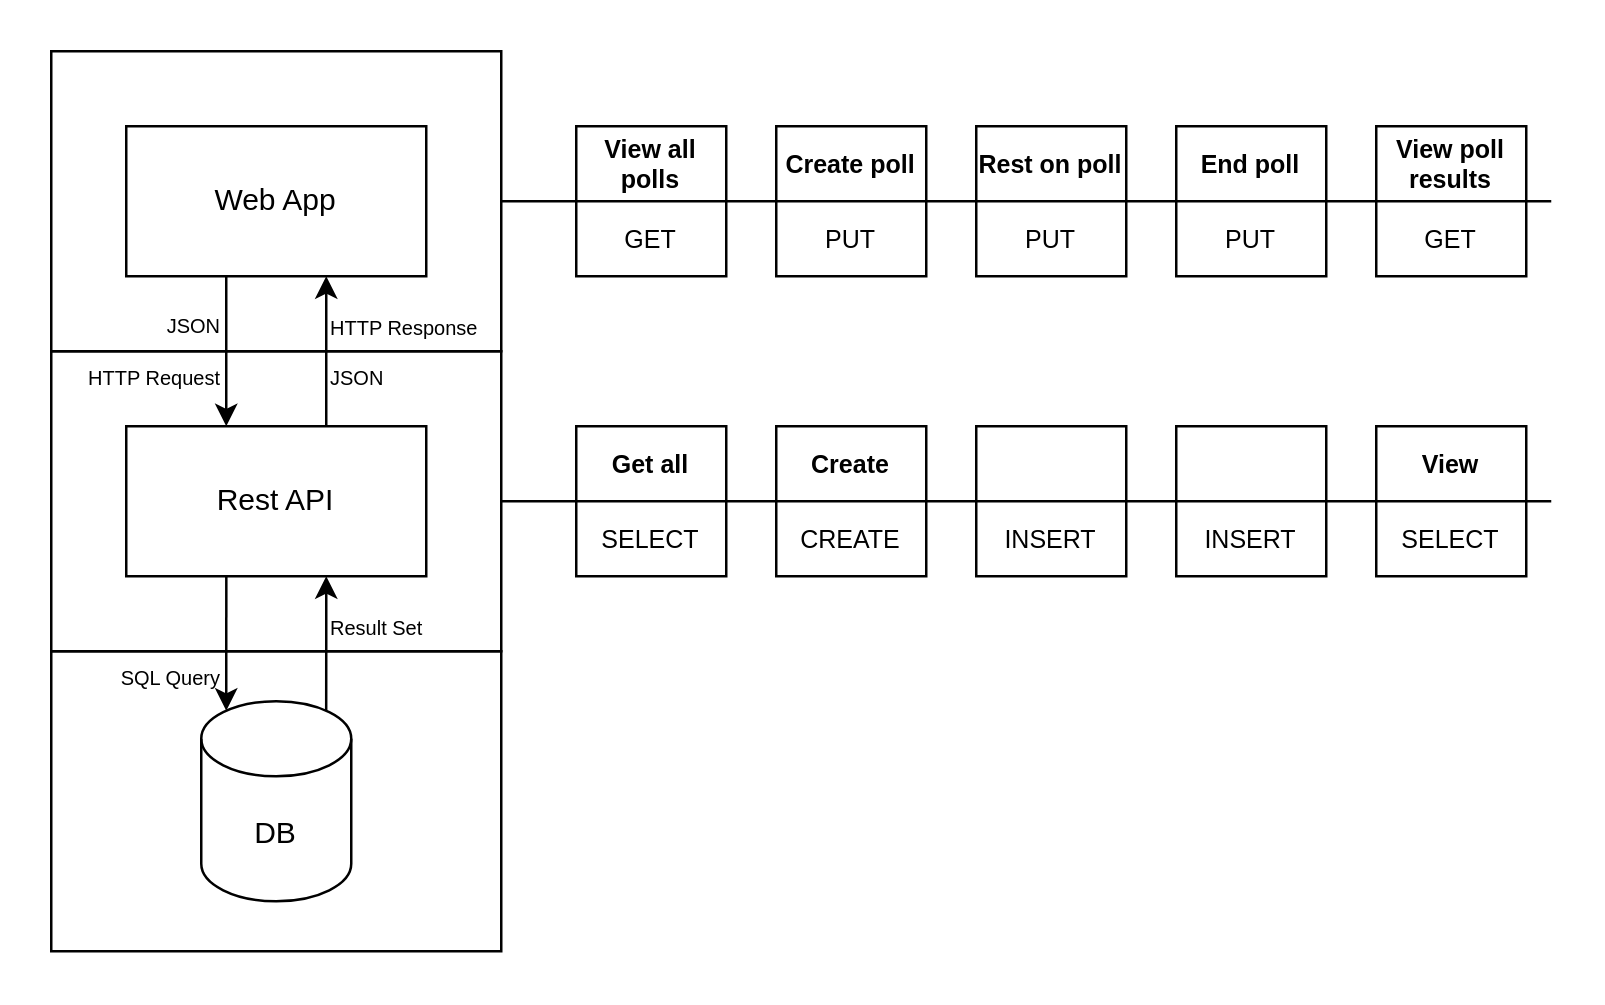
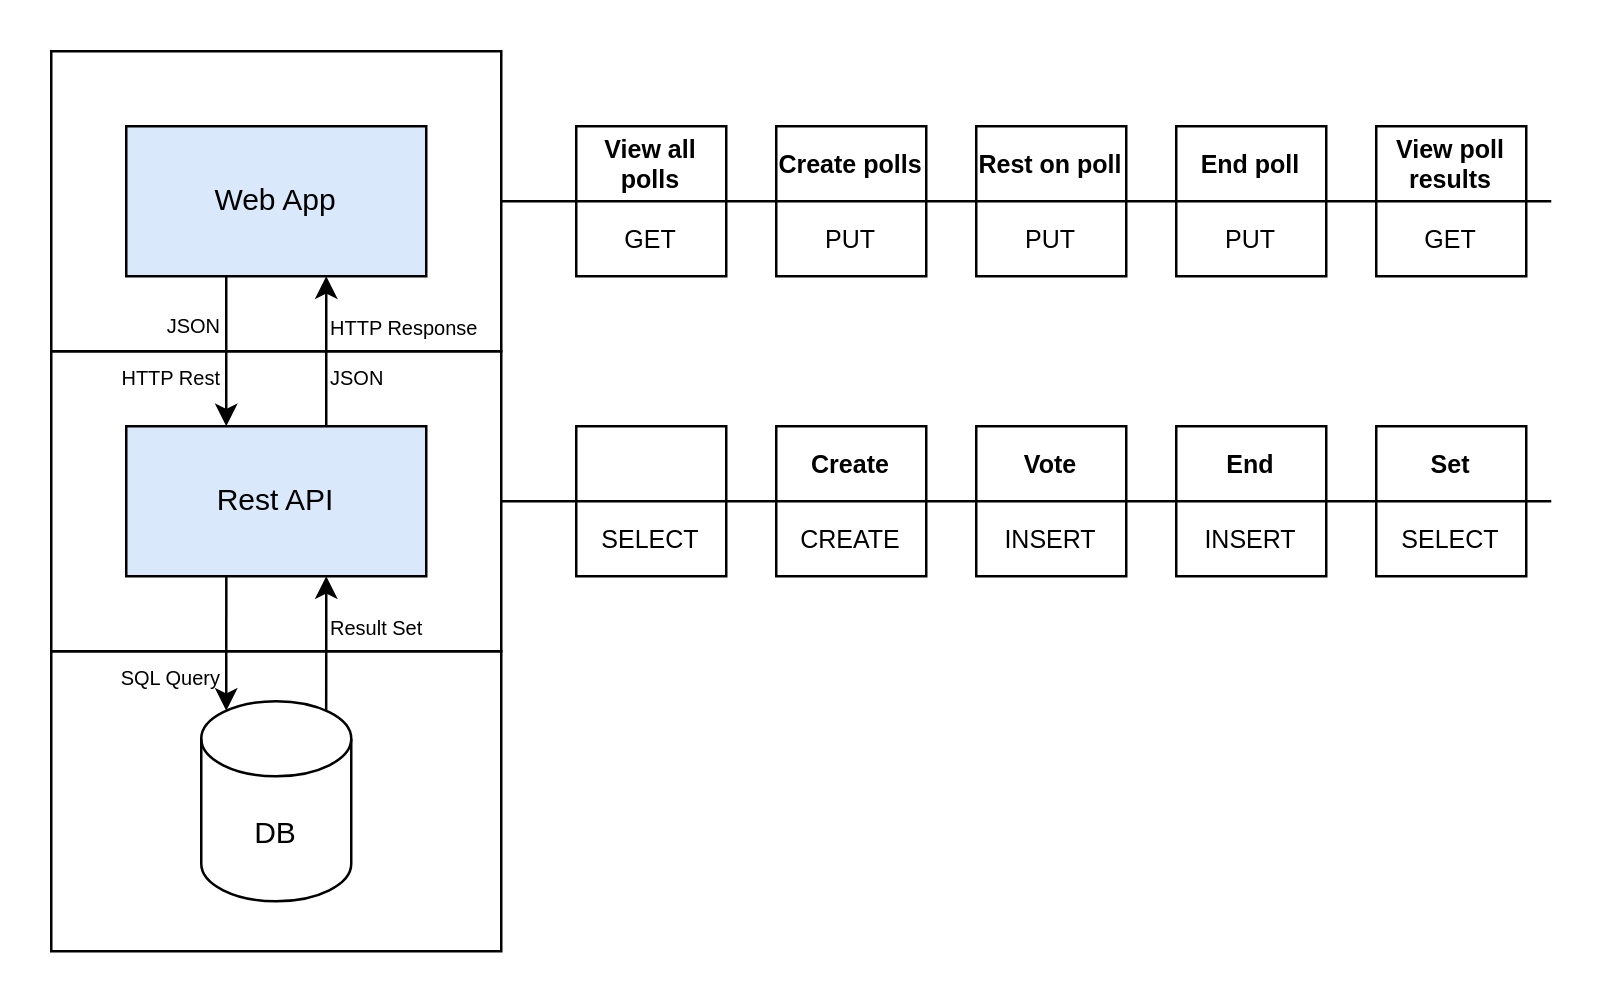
  <mxCell id="0" />
  <mxCell id="1" parent="0" />
  <mxCell id="2" value="" style="rounded=0;whiteSpace=wrap;html=1;fontSize=8;align=left;fillColor=none;" parent="1" vertex="1"><mxGeometry x="230" y="170" width="60" height="60" as="geometry" /></mxCell>
  <mxCell id="3" value="" style="rounded=0;whiteSpace=wrap;html=1;fillColor=none;" parent="1" vertex="1"><mxGeometry x="20" y="260" width="180" height="120" as="geometry" /></mxCell>
  <mxCell id="4" value="" style="rounded=0;whiteSpace=wrap;html=1;fillColor=none;" parent="1" vertex="1"><mxGeometry x="20" y="140" width="180" height="120" as="geometry" /></mxCell>
  <mxCell id="5" value="" style="rounded=0;whiteSpace=wrap;html=1;fillColor=none;" parent="1" vertex="1"><mxGeometry x="20" y="20" width="180" height="120" as="geometry" /></mxCell>
  <mxCell id="6" style="edgeStyle=orthogonalEdgeStyle;rounded=0;orthogonalLoop=1;jettySize=auto;html=1;exitX=0.25;exitY=1;exitDx=0;exitDy=0;entryX=0.25;entryY=0;entryDx=0;entryDy=0;" parent="1" edge="1"><mxGeometry relative="1" as="geometry"><mxPoint x="90" y="110" as="sourcePoint" /><mxPoint x="90" y="170" as="targetPoint" /></mxGeometry></mxCell>
- <mxCell id="7" value="Web App" style="rounded=0;whiteSpace=wrap;html=1;" parent="1" vertex="1"><mxGeometry x="50" y="50" width="120" height="60" as="geometry" /></mxCell>
+ <mxCell id="7" value="Web App" style="rounded=0;whiteSpace=wrap;html=1;fillColor=#dae8fc;" parent="1" vertex="1"><mxGeometry x="50" y="50" width="120" height="60" as="geometry" /></mxCell>
  <mxCell id="8" style="edgeStyle=orthogonalEdgeStyle;rounded=0;orthogonalLoop=1;jettySize=auto;html=1;exitX=0.75;exitY=0;exitDx=0;exitDy=0;entryX=0.75;entryY=1;entryDx=0;entryDy=0;" parent="1" edge="1"><mxGeometry relative="1" as="geometry"><mxPoint x="130" y="170" as="sourcePoint" /><mxPoint x="130" y="110" as="targetPoint" /></mxGeometry></mxCell>
- <mxCell id="9" value="Rest API" style="rounded=0;whiteSpace=wrap;html=1;" parent="1" vertex="1"><mxGeometry x="50" y="170" width="120" height="60" as="geometry" /></mxCell>
+ <mxCell id="9" value="Rest API" style="rounded=0;whiteSpace=wrap;html=1;fillColor=#dae8fc;" parent="1" vertex="1"><mxGeometry x="50" y="170" width="120" height="60" as="geometry" /></mxCell>
  <mxCell id="10" value="DB" style="shape=cylinder3;whiteSpace=wrap;html=1;boundedLbl=1;backgroundOutline=1;size=15;" parent="1" vertex="1"><mxGeometry x="80" y="280" width="60" height="80" as="geometry" /></mxCell>
  <mxCell id="11" style="edgeStyle=orthogonalEdgeStyle;rounded=0;orthogonalLoop=1;jettySize=auto;html=1;entryX=0.75;entryY=1;entryDx=0;entryDy=0;exitX=0.833;exitY=0.048;exitDx=0;exitDy=0;exitPerimeter=0;" parent="1" source="10" edge="1"><mxGeometry relative="1" as="geometry"><mxPoint x="130" y="280" as="sourcePoint" /><mxPoint x="130" y="230" as="targetPoint" /></mxGeometry></mxCell>
  <mxCell id="12" style="edgeStyle=orthogonalEdgeStyle;rounded=0;orthogonalLoop=1;jettySize=auto;html=1;entryX=0.75;entryY=1;entryDx=0;entryDy=0;exitX=0.833;exitY=0.048;exitDx=0;exitDy=0;exitPerimeter=0;startArrow=classic;startFill=1;endArrow=none;endFill=0;" parent="1" edge="1"><mxGeometry relative="1" as="geometry"><mxPoint x="90" y="283.84" as="sourcePoint" /><mxPoint x="90.02" y="230" as="targetPoint" /></mxGeometry></mxCell>
  <mxCell id="13" value="JSON" style="text;html=1;strokeColor=none;fillColor=none;align=right;verticalAlign=middle;whiteSpace=wrap;rounded=0;fontSize=8;" parent="1" vertex="1"><mxGeometry x="20" y="120" width="70" height="20" as="geometry" /></mxCell>
- <mxCell id="14" value="&lt;font style=&quot;font-size: 8px&quot;&gt;HTTP Request&lt;/font&gt;" style="text;html=1;strokeColor=none;fillColor=none;align=right;verticalAlign=middle;whiteSpace=wrap;rounded=0;" parent="1" vertex="1"><mxGeometry x="20" y="140" width="70" height="20" as="geometry" /></mxCell>
+ <mxCell id="14" value="&lt;font style=&quot;font-size: 8px&quot;&gt;HTTP Rest&lt;/font&gt;" style="text;html=1;strokeColor=none;fillColor=none;align=right;verticalAlign=middle;whiteSpace=wrap;rounded=0;" parent="1" vertex="1"><mxGeometry x="20" y="140" width="70" height="20" as="geometry" /></mxCell>
  <mxCell id="15" value="&lt;font style=&quot;font-size: 8px&quot;&gt;HTTP Response&lt;/font&gt;" style="text;html=1;strokeColor=none;fillColor=none;align=left;verticalAlign=middle;whiteSpace=wrap;rounded=0;" parent="1" vertex="1"><mxGeometry x="130" y="120" width="70" height="20" as="geometry" /></mxCell>
  <mxCell id="16" value="&lt;font style=&quot;font-size: 8px&quot;&gt;JSON&lt;/font&gt;" style="text;html=1;strokeColor=none;fillColor=none;align=left;verticalAlign=middle;whiteSpace=wrap;rounded=0;" parent="1" vertex="1"><mxGeometry x="130" y="140" width="70" height="20" as="geometry" /></mxCell>
  <mxCell id="17" value="&lt;font style=&quot;font-size: 8px&quot;&gt;Result Set&lt;/font&gt;" style="text;html=1;strokeColor=none;fillColor=none;align=left;verticalAlign=middle;whiteSpace=wrap;rounded=0;" parent="1" vertex="1"><mxGeometry x="130" y="240" width="70" height="20" as="geometry" /></mxCell>
  <mxCell id="18" value="&lt;font style=&quot;font-size: 8px&quot;&gt;SQL Query&lt;/font&gt;" style="text;html=1;strokeColor=none;fillColor=none;align=right;verticalAlign=middle;whiteSpace=wrap;rounded=0;" parent="1" vertex="1"><mxGeometry x="20" y="260" width="70" height="20" as="geometry" /></mxCell>
  <mxCell id="19" value="" style="group" parent="1" vertex="1" connectable="0"><mxGeometry x="230" y="50" width="60" height="60" as="geometry" /></mxCell>
  <mxCell id="20" value="" style="rounded=0;whiteSpace=wrap;html=1;fontSize=8;align=left;fillColor=none;" parent="19" vertex="1"><mxGeometry width="60" height="60" as="geometry" /></mxCell>
  <mxCell id="21" value="&lt;b&gt;View all polls&lt;/b&gt;" style="text;html=1;strokeColor=none;fillColor=none;align=center;verticalAlign=middle;whiteSpace=wrap;rounded=0;fontSize=10;" parent="19" vertex="1"><mxGeometry width="60" height="30" as="geometry" /></mxCell>
  <mxCell id="22" value="GET" style="text;html=1;strokeColor=none;fillColor=none;align=center;verticalAlign=middle;whiteSpace=wrap;rounded=0;fontSize=10;" parent="19" vertex="1"><mxGeometry y="30" width="60" height="30" as="geometry" /></mxCell>
  <mxCell id="23" value="" style="group" parent="1" vertex="1" connectable="0"><mxGeometry x="310" y="50" width="60" height="60" as="geometry" /></mxCell>
  <mxCell id="24" value="" style="rounded=0;whiteSpace=wrap;html=1;fontSize=8;align=left;fillColor=none;" parent="23" vertex="1"><mxGeometry width="60" height="60" as="geometry" /></mxCell>
- <mxCell id="25" value="&lt;b&gt;Create poll&lt;/b&gt;" style="text;html=1;strokeColor=none;fillColor=none;align=center;verticalAlign=middle;whiteSpace=wrap;rounded=0;fontSize=10;" parent="23" vertex="1"><mxGeometry width="60" height="30" as="geometry" /></mxCell>
+ <mxCell id="25" value="&lt;b&gt;Create polls&lt;/b&gt;" style="text;html=1;strokeColor=none;fillColor=none;align=center;verticalAlign=middle;whiteSpace=wrap;rounded=0;fontSize=10;" parent="23" vertex="1"><mxGeometry width="60" height="30" as="geometry" /></mxCell>
  <mxCell id="26" value="PUT" style="text;html=1;strokeColor=none;fillColor=none;align=center;verticalAlign=middle;whiteSpace=wrap;rounded=0;fontSize=10;" parent="23" vertex="1"><mxGeometry y="30" width="60" height="30" as="geometry" /></mxCell>
  <mxCell id="27" value="" style="group" parent="1" vertex="1" connectable="0"><mxGeometry x="390" y="50" width="60" height="60" as="geometry" /></mxCell>
  <mxCell id="28" value="" style="rounded=0;whiteSpace=wrap;html=1;fontSize=8;align=left;fillColor=none;" parent="27" vertex="1"><mxGeometry width="60" height="60" as="geometry" /></mxCell>
  <mxCell id="29" value="PUT" style="text;html=1;strokeColor=none;fillColor=none;align=center;verticalAlign=middle;whiteSpace=wrap;rounded=0;fontSize=10;" parent="27" vertex="1"><mxGeometry y="30" width="60" height="30" as="geometry" /></mxCell>
  <mxCell id="30" value="&lt;b&gt;Rest on poll&lt;/b&gt;" style="text;html=1;strokeColor=none;fillColor=none;align=center;verticalAlign=middle;whiteSpace=wrap;rounded=0;fontSize=10;" parent="27" vertex="1"><mxGeometry width="60" height="30" as="geometry" /></mxCell>
  <mxCell id="31" value="" style="group" parent="1" vertex="1" connectable="0"><mxGeometry x="310" y="170" width="60" height="90" as="geometry" /></mxCell>
  <mxCell id="32" value="" style="rounded=0;whiteSpace=wrap;html=1;fontSize=8;align=left;fillColor=none;" parent="31" vertex="1"><mxGeometry width="60" height="60" as="geometry" /></mxCell>
  <mxCell id="33" value="&lt;b&gt;Create&lt;/b&gt;" style="text;html=1;strokeColor=none;fillColor=none;align=center;verticalAlign=middle;whiteSpace=wrap;rounded=0;fontSize=10;" parent="31" vertex="1"><mxGeometry width="60" height="30" as="geometry" /></mxCell>
  <mxCell id="34" value="CREATE" style="text;html=1;strokeColor=none;fillColor=none;align=center;verticalAlign=middle;whiteSpace=wrap;rounded=0;fontSize=10;" parent="31" vertex="1"><mxGeometry y="30" width="60" height="30" as="geometry" /></mxCell>
  <mxCell id="35" value="" style="rounded=0;whiteSpace=wrap;html=1;fontSize=8;align=left;fillColor=none;" parent="1" vertex="1"><mxGeometry x="550" y="170" width="60" height="60" as="geometry" /></mxCell>
- <mxCell id="36" value="&lt;b&gt;Get all&lt;br&gt;&lt;/b&gt;" style="text;html=1;strokeColor=none;fillColor=none;align=center;verticalAlign=middle;whiteSpace=wrap;rounded=0;fontSize=10;" parent="1" vertex="1"><mxGeometry x="230" y="170" width="60" height="30" as="geometry" /></mxCell>
  <mxCell id="37" value="SELECT" style="text;html=1;strokeColor=none;fillColor=none;align=center;verticalAlign=middle;whiteSpace=wrap;rounded=0;fontSize=10;" parent="1" vertex="1"><mxGeometry x="230" y="200" width="60" height="30" as="geometry" /></mxCell>
- <mxCell id="38" value="&lt;b&gt;View&lt;/b&gt;" style="text;html=1;strokeColor=none;fillColor=none;align=center;verticalAlign=middle;whiteSpace=wrap;rounded=0;fontSize=10;" parent="1" vertex="1"><mxGeometry x="550" y="170" width="60" height="30" as="geometry" /></mxCell>
+ <mxCell id="38" value="&lt;b&gt;Set&lt;/b&gt;" style="text;html=1;strokeColor=none;fillColor=none;align=center;verticalAlign=middle;whiteSpace=wrap;rounded=0;fontSize=10;" parent="1" vertex="1"><mxGeometry x="550" y="170" width="60" height="30" as="geometry" /></mxCell>
  <mxCell id="39" value="SELECT" style="text;html=1;strokeColor=none;fillColor=none;align=center;verticalAlign=middle;whiteSpace=wrap;rounded=0;fontSize=10;" parent="1" vertex="1"><mxGeometry x="550" y="200" width="60" height="30" as="geometry" /></mxCell>
  <mxCell id="40" value="" style="endArrow=none;html=1;exitX=1;exitY=0.5;exitDx=0;exitDy=0;" parent="1" source="5" edge="1"><mxGeometry width="50" height="50" relative="1" as="geometry"><mxPoint x="370" y="340" as="sourcePoint" /><mxPoint x="620" y="80" as="targetPoint" /></mxGeometry></mxCell>
  <mxCell id="41" value="" style="endArrow=none;html=1;exitX=1;exitY=0.5;exitDx=0;exitDy=0;" parent="1" source="4" edge="1"><mxGeometry width="50" height="50" relative="1" as="geometry"><mxPoint x="410" y="200" as="sourcePoint" /><mxPoint x="620" y="200" as="targetPoint" /></mxGeometry></mxCell>
  <mxCell id="42" value="" style="group" vertex="1" connectable="0" parent="1"><mxGeometry x="470" y="50" width="60" height="60" as="geometry" /></mxCell>
  <mxCell id="43" value="" style="rounded=0;whiteSpace=wrap;html=1;fontSize=8;align=left;fillColor=none;" vertex="1" parent="42"><mxGeometry width="60" height="60" as="geometry" /></mxCell>
  <mxCell id="44" value="PUT" style="text;html=1;strokeColor=none;fillColor=none;align=center;verticalAlign=middle;whiteSpace=wrap;rounded=0;fontSize=10;" vertex="1" parent="42"><mxGeometry y="30" width="60" height="30" as="geometry" /></mxCell>
  <mxCell id="45" value="&lt;b&gt;End poll&lt;/b&gt;" style="text;html=1;strokeColor=none;fillColor=none;align=center;verticalAlign=middle;whiteSpace=wrap;rounded=0;fontSize=10;" vertex="1" parent="42"><mxGeometry width="60" height="30" as="geometry" /></mxCell>
  <mxCell id="46" value="" style="rounded=0;whiteSpace=wrap;html=1;fontSize=8;align=left;fillColor=none;" vertex="1" parent="1"><mxGeometry x="470" y="170" width="60" height="60" as="geometry" /></mxCell>
+ <mxCell id="47" value="&lt;b&gt;End&lt;/b&gt;" style="text;html=1;strokeColor=none;fillColor=none;align=center;verticalAlign=middle;whiteSpace=wrap;rounded=0;fontSize=10;" vertex="1" parent="1"><mxGeometry x="470" y="170" width="60" height="30" as="geometry" /></mxCell>
  <mxCell id="48" value="INSERT" style="text;html=1;strokeColor=none;fillColor=none;align=center;verticalAlign=middle;whiteSpace=wrap;rounded=0;fontSize=10;" vertex="1" parent="1"><mxGeometry x="470" y="200" width="60" height="30" as="geometry" /></mxCell>
  <mxCell id="49" value="" style="group" vertex="1" connectable="0" parent="1"><mxGeometry x="550" y="50" width="60" height="60" as="geometry" /></mxCell>
  <mxCell id="50" value="" style="rounded=0;whiteSpace=wrap;html=1;fontSize=8;align=left;fillColor=none;" vertex="1" parent="49"><mxGeometry width="60" height="60" as="geometry" /></mxCell>
  <mxCell id="51" value="GET" style="text;html=1;strokeColor=none;fillColor=none;align=center;verticalAlign=middle;whiteSpace=wrap;rounded=0;fontSize=10;" vertex="1" parent="49"><mxGeometry y="30" width="60" height="30" as="geometry" /></mxCell>
  <mxCell id="52" value="&lt;b&gt;View poll results&lt;/b&gt;" style="text;html=1;strokeColor=none;fillColor=none;align=center;verticalAlign=middle;whiteSpace=wrap;rounded=0;fontSize=10;" vertex="1" parent="49"><mxGeometry width="60" height="30" as="geometry" /></mxCell>
  <mxCell id="53" value="" style="rounded=0;whiteSpace=wrap;html=1;fontSize=8;align=left;fillColor=none;" vertex="1" parent="1"><mxGeometry x="390" y="170" width="60" height="60" as="geometry" /></mxCell>
+ <mxCell id="54" value="&lt;b&gt;Vote&lt;/b&gt;" style="text;html=1;strokeColor=none;fillColor=none;align=center;verticalAlign=middle;whiteSpace=wrap;rounded=0;fontSize=10;" vertex="1" parent="1"><mxGeometry x="390" y="170" width="60" height="30" as="geometry" /></mxCell>
  <mxCell id="55" value="INSERT" style="text;html=1;strokeColor=none;fillColor=none;align=center;verticalAlign=middle;whiteSpace=wrap;rounded=0;fontSize=10;" vertex="1" parent="1"><mxGeometry x="390" y="200" width="60" height="30" as="geometry" /></mxCell>
